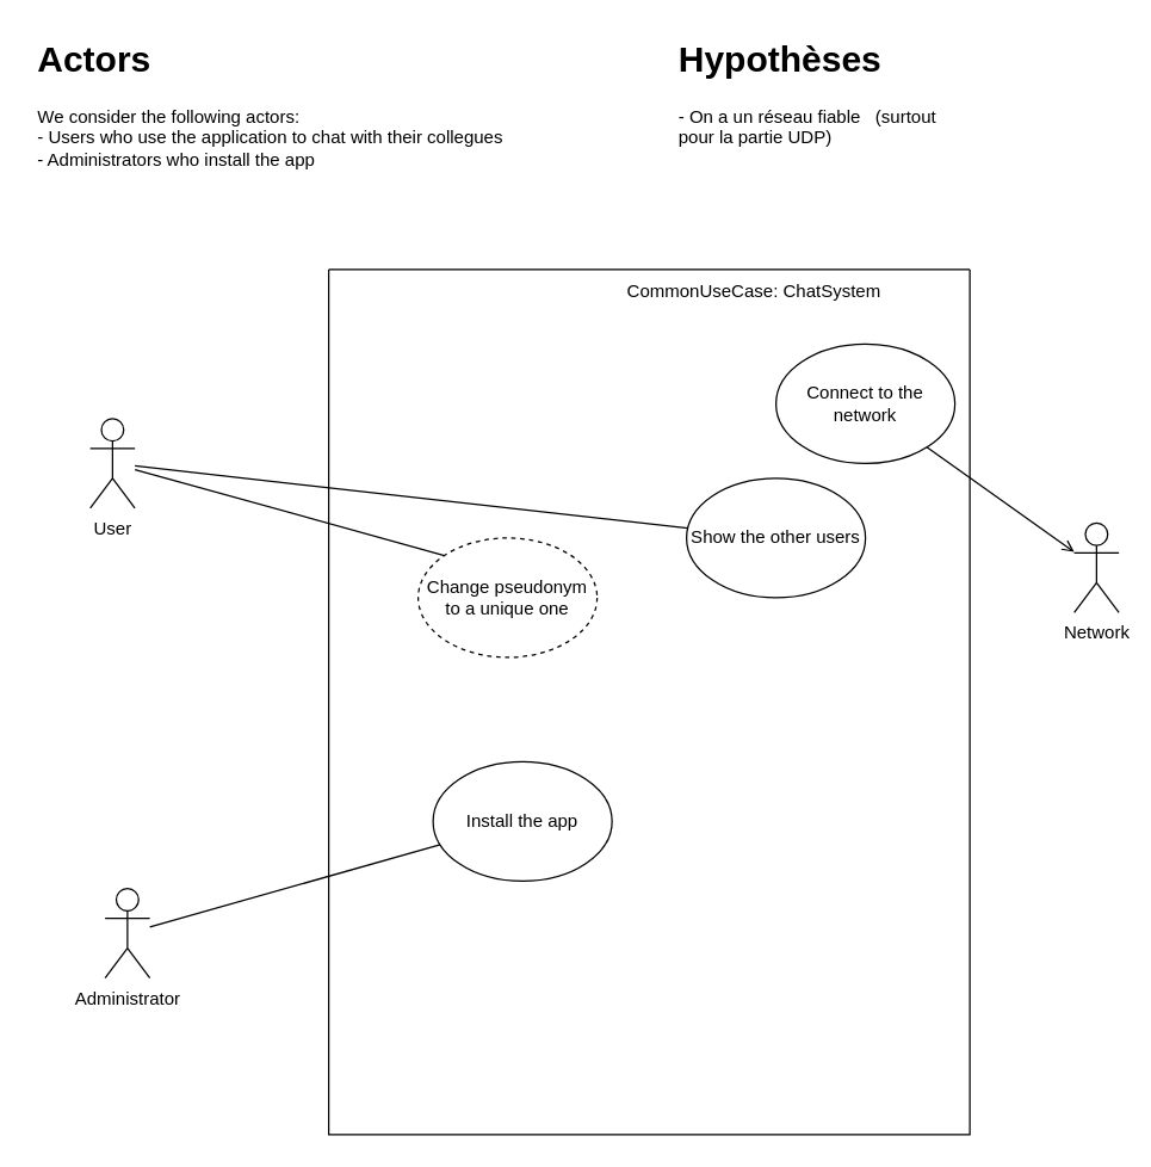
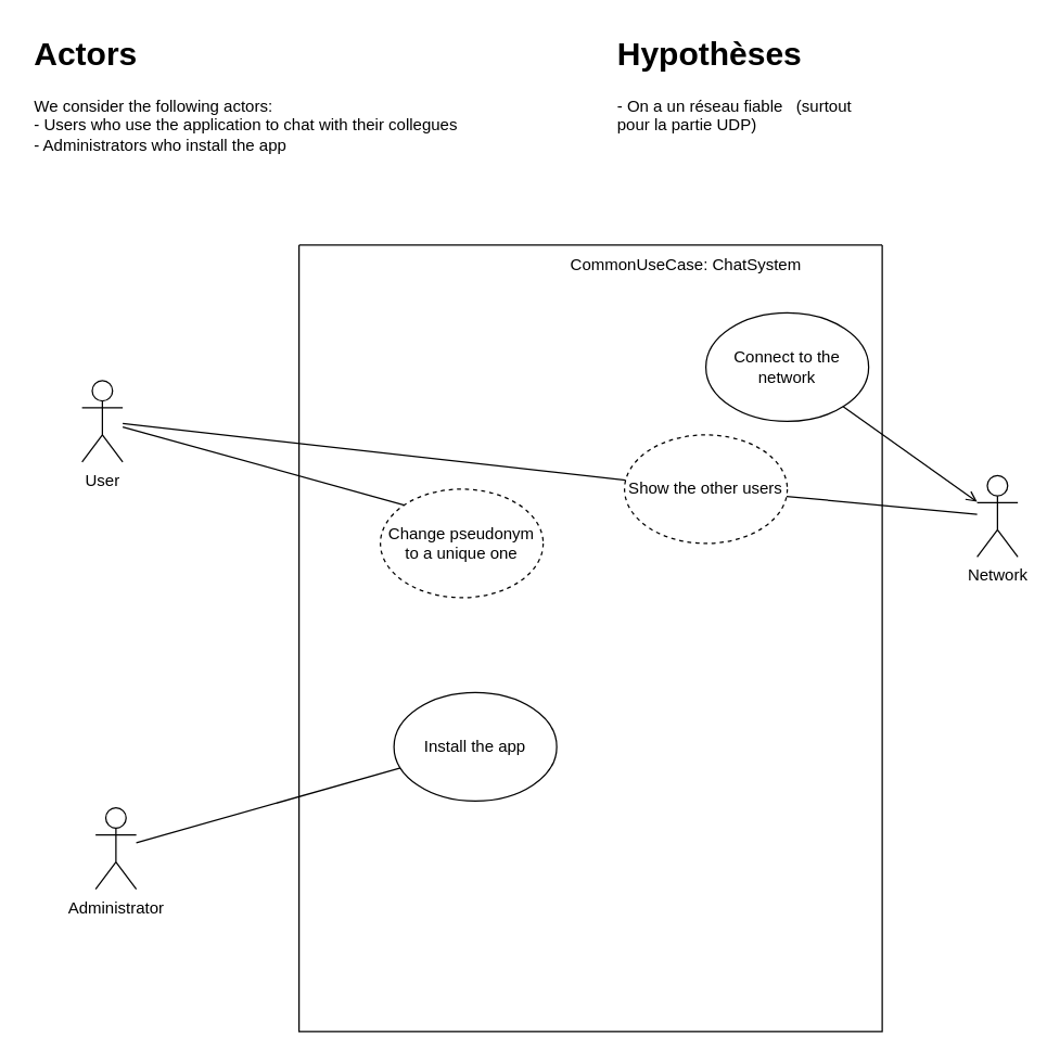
  <mxCell id="0" />
  <mxCell id="1" parent="0" />
  <mxCell id="2" style="rounded=0;orthogonalLoop=1;jettySize=auto;html=1;endArrow=none;endFill=0;" parent="1" source="3" target="6" edge="1"><mxGeometry relative="1" as="geometry" /></mxCell>
  <mxCell id="3" value="User" style="shape=umlActor;verticalLabelPosition=bottom;verticalAlign=top;html=1;outlineConnect=0;" parent="1" vertex="1"><mxGeometry x="60" y="280" width="30" height="60" as="geometry" /></mxCell>
  <mxCell id="4" value="" style="swimlane;startSize=0;" parent="1" vertex="1"><mxGeometry x="220" y="180" width="430" height="580" as="geometry"><mxRectangle x="310" y="180" width="50" height="40" as="alternateBounds" /></mxGeometry></mxCell>
  <mxCell id="5" value="&lt;div&gt;CommonUseCase: ChatSystem&lt;/div&gt;" style="text;html=1;align=center;verticalAlign=middle;resizable=0;points=[];autosize=1;strokeColor=none;fillColor=none;" parent="4" vertex="1"><mxGeometry x="190" width="190" height="30" as="geometry" /></mxCell>
- <mxCell id="6" value="Show the other users" style="ellipse;whiteSpace=wrap;html=1;" parent="4" vertex="1"><mxGeometry x="240" y="140" width="120" height="80" as="geometry" /></mxCell>
+ <mxCell id="6" value="Show the other users" style="ellipse;whiteSpace=wrap;html=1;dashed=1;" parent="4" vertex="1"><mxGeometry x="240" y="140" width="120" height="80" as="geometry" /></mxCell>
  <mxCell id="7" value="Connect to the network" style="ellipse;whiteSpace=wrap;html=1;" parent="4" vertex="1"><mxGeometry x="300" y="50" width="120" height="80" as="geometry" /></mxCell>
  <mxCell id="8" value="Install the app" style="ellipse;whiteSpace=wrap;html=1;" parent="4" vertex="1"><mxGeometry x="70" y="330" width="120" height="80" as="geometry" /></mxCell>
  <mxCell id="9" value="Change pseudonym to a unique one" style="ellipse;whiteSpace=wrap;html=1;dashed=1;" parent="4" vertex="1"><mxGeometry x="60" y="180" width="120" height="80" as="geometry" /></mxCell>
  <mxCell id="10" value="Network" style="shape=umlActor;verticalLabelPosition=bottom;verticalAlign=top;html=1;outlineConnect=0;" parent="1" vertex="1"><mxGeometry x="720" y="350" width="30" height="60" as="geometry" /></mxCell>
+ <mxCell id="11" style="rounded=0;orthogonalLoop=1;jettySize=auto;html=1;endArrow=none;endFill=0;" parent="1" source="6" target="10" edge="1"><mxGeometry relative="1" as="geometry" /></mxCell>
  <mxCell id="12" style="rounded=0;orthogonalLoop=1;jettySize=auto;html=1;endArrow=open;endFill=0;" parent="1" source="7" target="10" edge="1"><mxGeometry relative="1" as="geometry" /></mxCell>
  <mxCell id="13" style="rounded=0;orthogonalLoop=1;jettySize=auto;html=1;endArrow=none;endFill=0;" parent="1" source="14" target="8" edge="1"><mxGeometry relative="1" as="geometry" /></mxCell>
  <mxCell id="14" value="&lt;div&gt;Administrator&lt;/div&gt;" style="shape=umlActor;verticalLabelPosition=bottom;verticalAlign=top;html=1;outlineConnect=0;" parent="1" vertex="1"><mxGeometry x="70" y="595" width="30" height="60" as="geometry" /></mxCell>
  <mxCell id="15" style="rounded=0;orthogonalLoop=1;jettySize=auto;html=1;endArrow=none;endFill=0;entryX=0;entryY=0;entryDx=0;entryDy=0;" parent="1" source="3" target="9" edge="1"><mxGeometry relative="1" as="geometry"><mxPoint x="90" y="342" as="sourcePoint" /><mxPoint x="307" y="418" as="targetPoint" /></mxGeometry></mxCell>
  <mxCell id="16" value="&lt;h1&gt;Actors&lt;/h1&gt;&lt;div&gt;We consider the following actors:&lt;/div&gt;&lt;div&gt;- Users who use the application to chat with their collegues&lt;br&gt;&lt;/div&gt;&lt;div&gt;- Administrators who install the app&lt;br&gt;&lt;/div&gt;" style="text;html=1;strokeColor=none;fillColor=none;spacing=5;spacingTop=-20;whiteSpace=wrap;overflow=hidden;rounded=0;" vertex="1" parent="1"><mxGeometry x="20" y="20" width="330" height="120" as="geometry" /></mxCell>
  <mxCell id="17" value="&lt;h1&gt;Hypothèses&lt;br&gt;&lt;/h1&gt;&lt;p&gt;- On a un réseau fiable&amp;nbsp;&amp;nbsp; (surtout pour la partie UDP)&lt;/p&gt;&lt;p&gt;&lt;br&gt;&lt;/p&gt;" style="text;html=1;strokeColor=none;fillColor=none;spacing=5;spacingTop=-20;whiteSpace=wrap;overflow=hidden;rounded=0;" vertex="1" parent="1"><mxGeometry x="450" y="20" width="190" height="120" as="geometry" /></mxCell>
